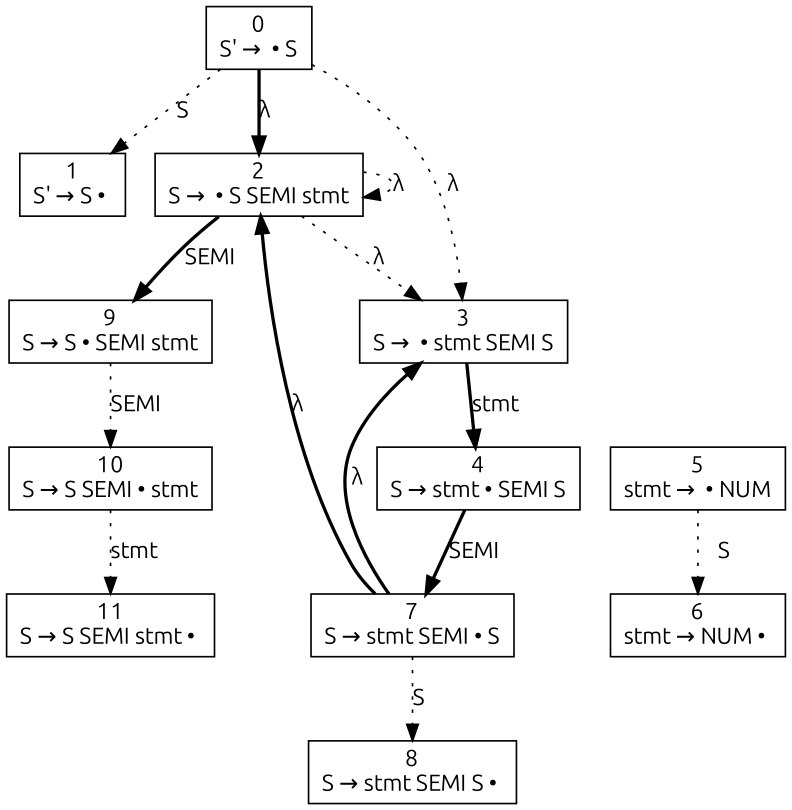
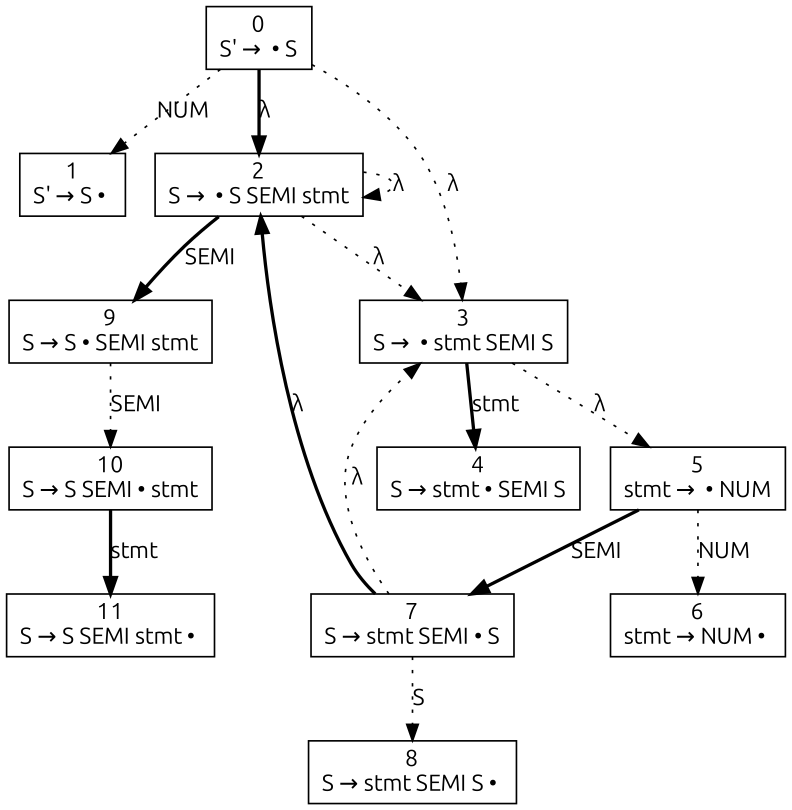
  digraph {
    fontname=Ubuntu
    node [fontname=Ubuntu shape=box]
    edge [fontname=Ubuntu style=dotted]
    n1 [label=<0<br />S' →  • S>]
    n2 [label=<1<br />S' → S • >]
    n3 [label=<2<br />S →  • S SEMI stmt>]
    n4 [label=<3<br />S →  • stmt SEMI S>]
    n5 [label=<9<br />S → S • SEMI stmt>]
    n6 [label=<4<br />S → stmt • SEMI S>]
    n7 [label=<5<br />stmt →  • NUM>]
    n8 [label=<10<br />S → S SEMI • stmt>]
    n9 [label=<7<br />S → stmt SEMI • S>]
    n10 [label=<6<br />stmt → NUM • >]
    n11 [label=<8<br />S → stmt SEMI S • >]
    n12 [label=<11<br />S → S SEMI stmt • >]
-   n1 -> n2 [label=S]
+   n1 -> n2 [label=NUM]
    n1 -> n3 [label=<&lambda;> style=bold]
    n1 -> n4 [label=<&lambda;>]
    n3 -> n3 [label=<&lambda;>]
    n3 -> n4 [label=<&lambda;>]
    n3 -> n5 [label=SEMI style=bold]
    n4 -> n6 [label=stmt style=bold]
+   n4 -> n7 [label=<&lambda;>]
    n5 -> n8 [label=SEMI]
-   n6 -> n9 [label=SEMI style=bold]
-   n7 -> n10 [label=S]
-   n8 -> n12 [label=stmt]
+   n7 -> n9 [label=SEMI style=bold]
+   n7 -> n10 [label=NUM]
+   n8 -> n12 [label=stmt style=bold]
    n9 -> n3 [label=<&lambda;> style=bold]
-   n9 -> n4 [label=<&lambda;> style=bold]
+   n9 -> n4 [label=<&lambda;>]
    n9 -> n11 [label=S]
  }
